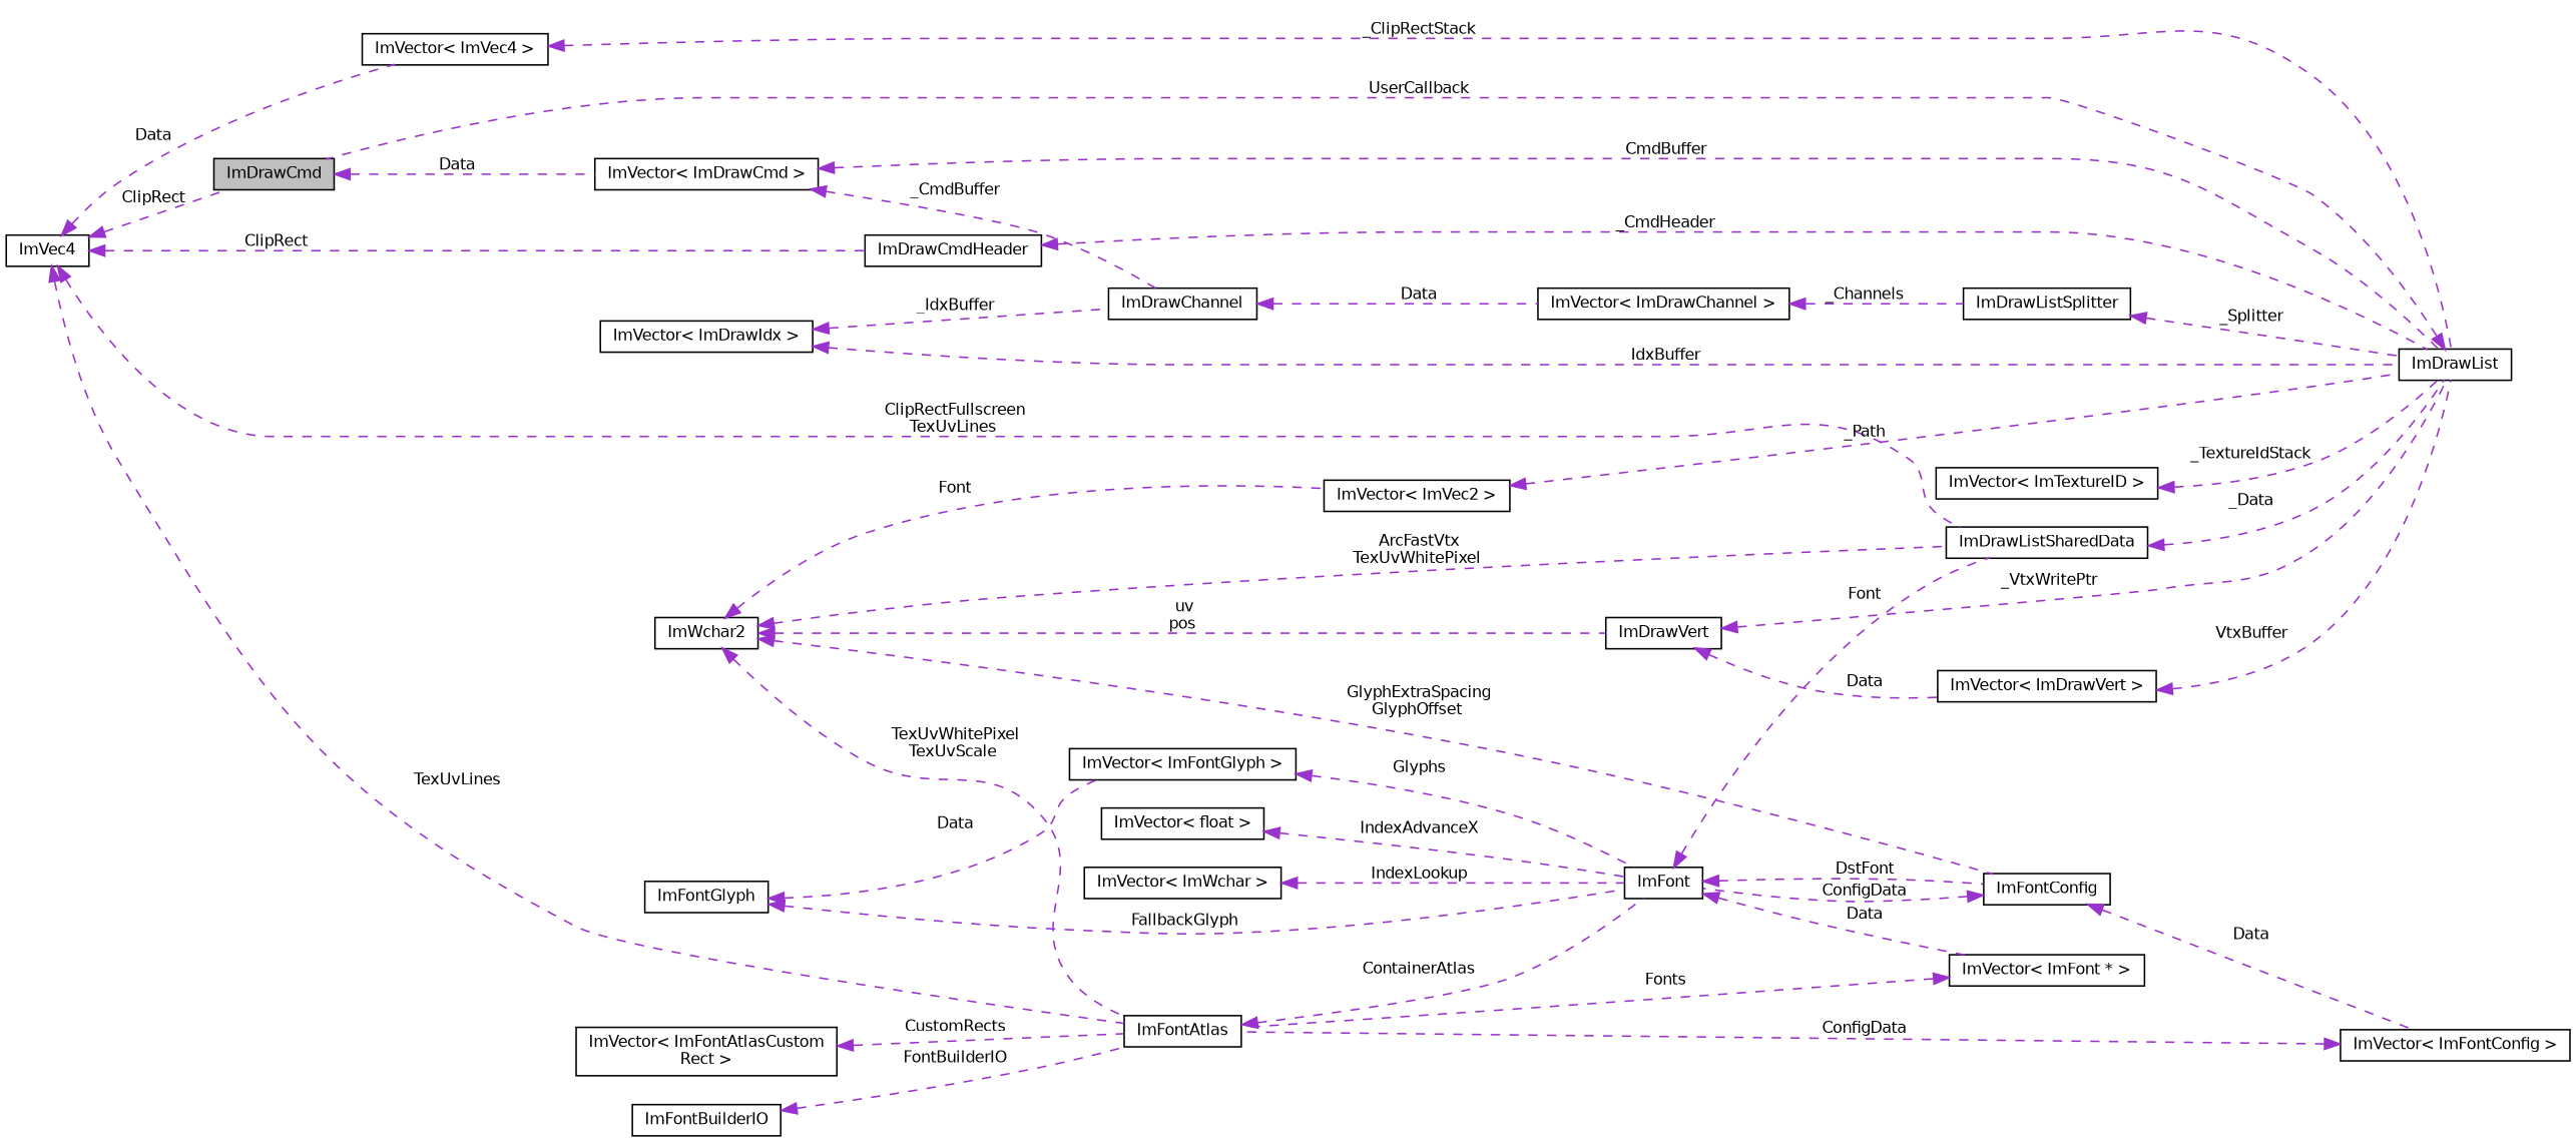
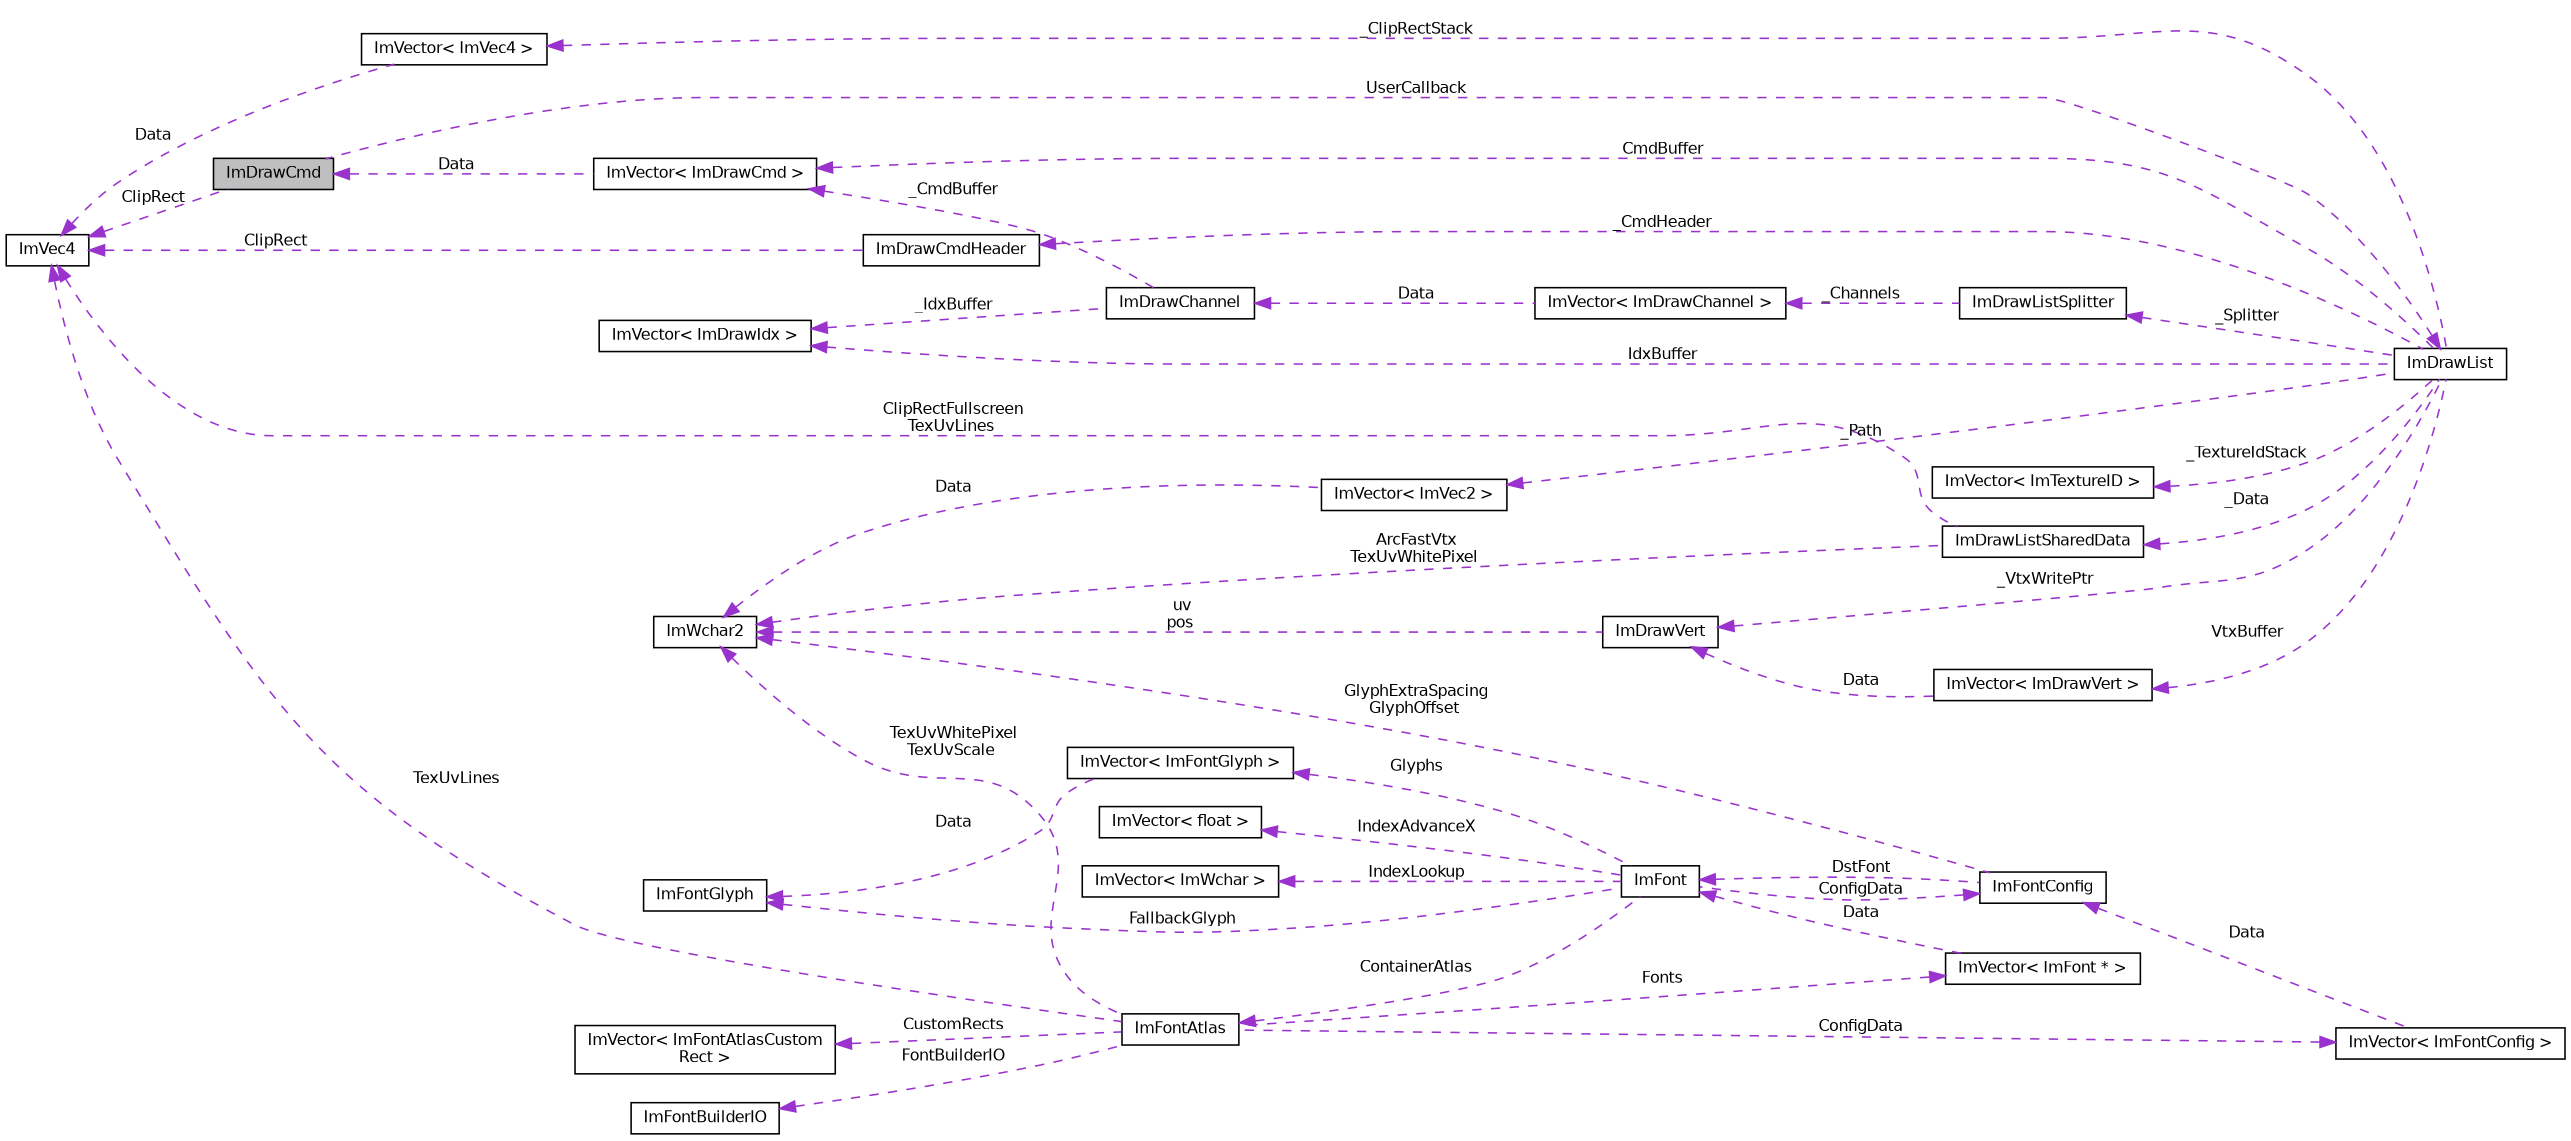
  digraph {
    rankdir=LR
    node [color=black fillcolor=white fontname=Helvetica fontsize=10 shape=record style=filled]
    edge [color=darkorchid3 dir=back fontname=Helvetica fontsize=10 labelfontname=Helvetica labelfontsize=10 style=dashed]
    n1 [fillcolor=grey75 fontcolor=black height=0.2 label=ImDrawCmd width=0.4]
    n2 [height=0.2 label="ImVector\< ImDrawCmd \>" width=0.4]
    n3 [height=0.2 label=ImDrawList width=0.4]
    n4 [height=0.2 label=ImDrawChannel width=0.4]
    n5 [height=0.2 label=ImVec4 width=0.4]
    n6 [height=0.2 label="ImVector\< ImVec4 \>" width=0.4]
    n7 [height=0.2 label=ImDrawListSharedData width=0.4]
    n8 [height=0.2 label=ImFontAtlas width=0.4]
    n9 [height=0.2 label=ImDrawCmdHeader width=0.4]
    n10 [height=0.2 label=ImFont width=0.4]
    n11 [height=0.2 label="ImVector\< ImDrawVert \>" width=0.4]
    n12 [height=0.2 label=ImDrawVert width=0.4]
    n13 [height=0.2 label=ImWchar2 width=0.4]
    n14 [height=0.2 label="ImVector\< ImVec2 \>" width=0.4]
    n15 [height=0.2 label=ImFontConfig width=0.4]
    n16 [height=0.2 label="ImVector\< ImFontConfig \>" width=0.4]
    n17 [height=0.2 label="ImVector\< ImFont * \>" width=0.4]
    n18 [height=0.2 label="ImVector\< ImFontGlyph \>" width=0.4]
    n19 [height=0.2 label=ImFontGlyph width=0.4]
    n20 [height=0.2 label=ImFontBuilderIO width=0.4]
    n21 [height=0.2 label="ImVector\< ImFontAtlasCustom\lRect \>" width=0.4]
    n22 [height=0.2 label="ImVector\< float \>" width=0.4]
    n23 [height=0.2 label="ImVector\< ImWchar \>" width=0.4]
    n24 [height=0.2 label="ImVector\< ImDrawChannel \>" width=0.4]
    n25 [height=0.2 label=ImDrawListSplitter width=0.4]
    n26 [height=0.2 label="ImVector\< ImDrawIdx \>" width=0.4]
    n27 [height=0.2 label="ImVector\< ImTextureID \>" width=0.4]
    n1 -> n2 [label=" Data"]
    n2 -> n3 [label=" CmdBuffer"]
    n2 -> n4 [label=" _CmdBuffer"]
    n3 -> n1 [label=" UserCallback"]
    n4 -> n24 [label=" Data"]
    n5 -> n1 [label=" ClipRect"]
    n5 -> n6 [label=" Data"]
    n5 -> n7 [label=" ClipRectFullscreen\nTexUvLines"]
    n5 -> n8 [label=" TexUvLines"]
    n5 -> n9 [label=" ClipRect"]
    n6 -> n3 [label=" _ClipRectStack"]
    n7 -> n3 [label=" _Data"]
    n8 -> n10 [label=" ContainerAtlas"]
    n9 -> n3 [label=" _CmdHeader"]
-   n10 -> n7 [label=" Font"]
    n10 -> n15 [label=" DstFont"]
    n10 -> n17 [label=" Data"]
    n11 -> n3 [label=" VtxBuffer"]
    n12 -> n3 [label=" _VtxWritePtr"]
    n12 -> n11 [label=" Data"]
    n13 -> n7 [label=" ArcFastVtx\nTexUvWhitePixel"]
    n13 -> n8 [label=" TexUvWhitePixel\nTexUvScale"]
    n13 -> n12 [label=" uv\npos"]
-   n13 -> n14 [label=" Font"]
+   n13 -> n14 [label=" Data"]
    n13 -> n15 [label=" GlyphExtraSpacing\nGlyphOffset"]
    n14 -> n3 [label=" _Path"]
    n15 -> n10 [label=" ConfigData"]
    n15 -> n16 [label=" Data"]
    n16 -> n8 [label=" ConfigData"]
    n17 -> n8 [label=" Fonts"]
    n18 -> n10 [label=" Glyphs"]
    n19 -> n10 [label=" FallbackGlyph"]
    n19 -> n18 [label=" Data"]
    n20 -> n8 [label=" FontBuilderIO"]
    n21 -> n8 [label=" CustomRects"]
    n22 -> n10 [label=" IndexAdvanceX"]
    n23 -> n10 [label=" IndexLookup"]
    n24 -> n25 [label=" _Channels"]
    n25 -> n3 [label=" _Splitter"]
    n26 -> n3 [label=" IdxBuffer"]
    n26 -> n4 [label=" _IdxBuffer"]
    n27 -> n3 [label=" _TextureIdStack"]
  }
